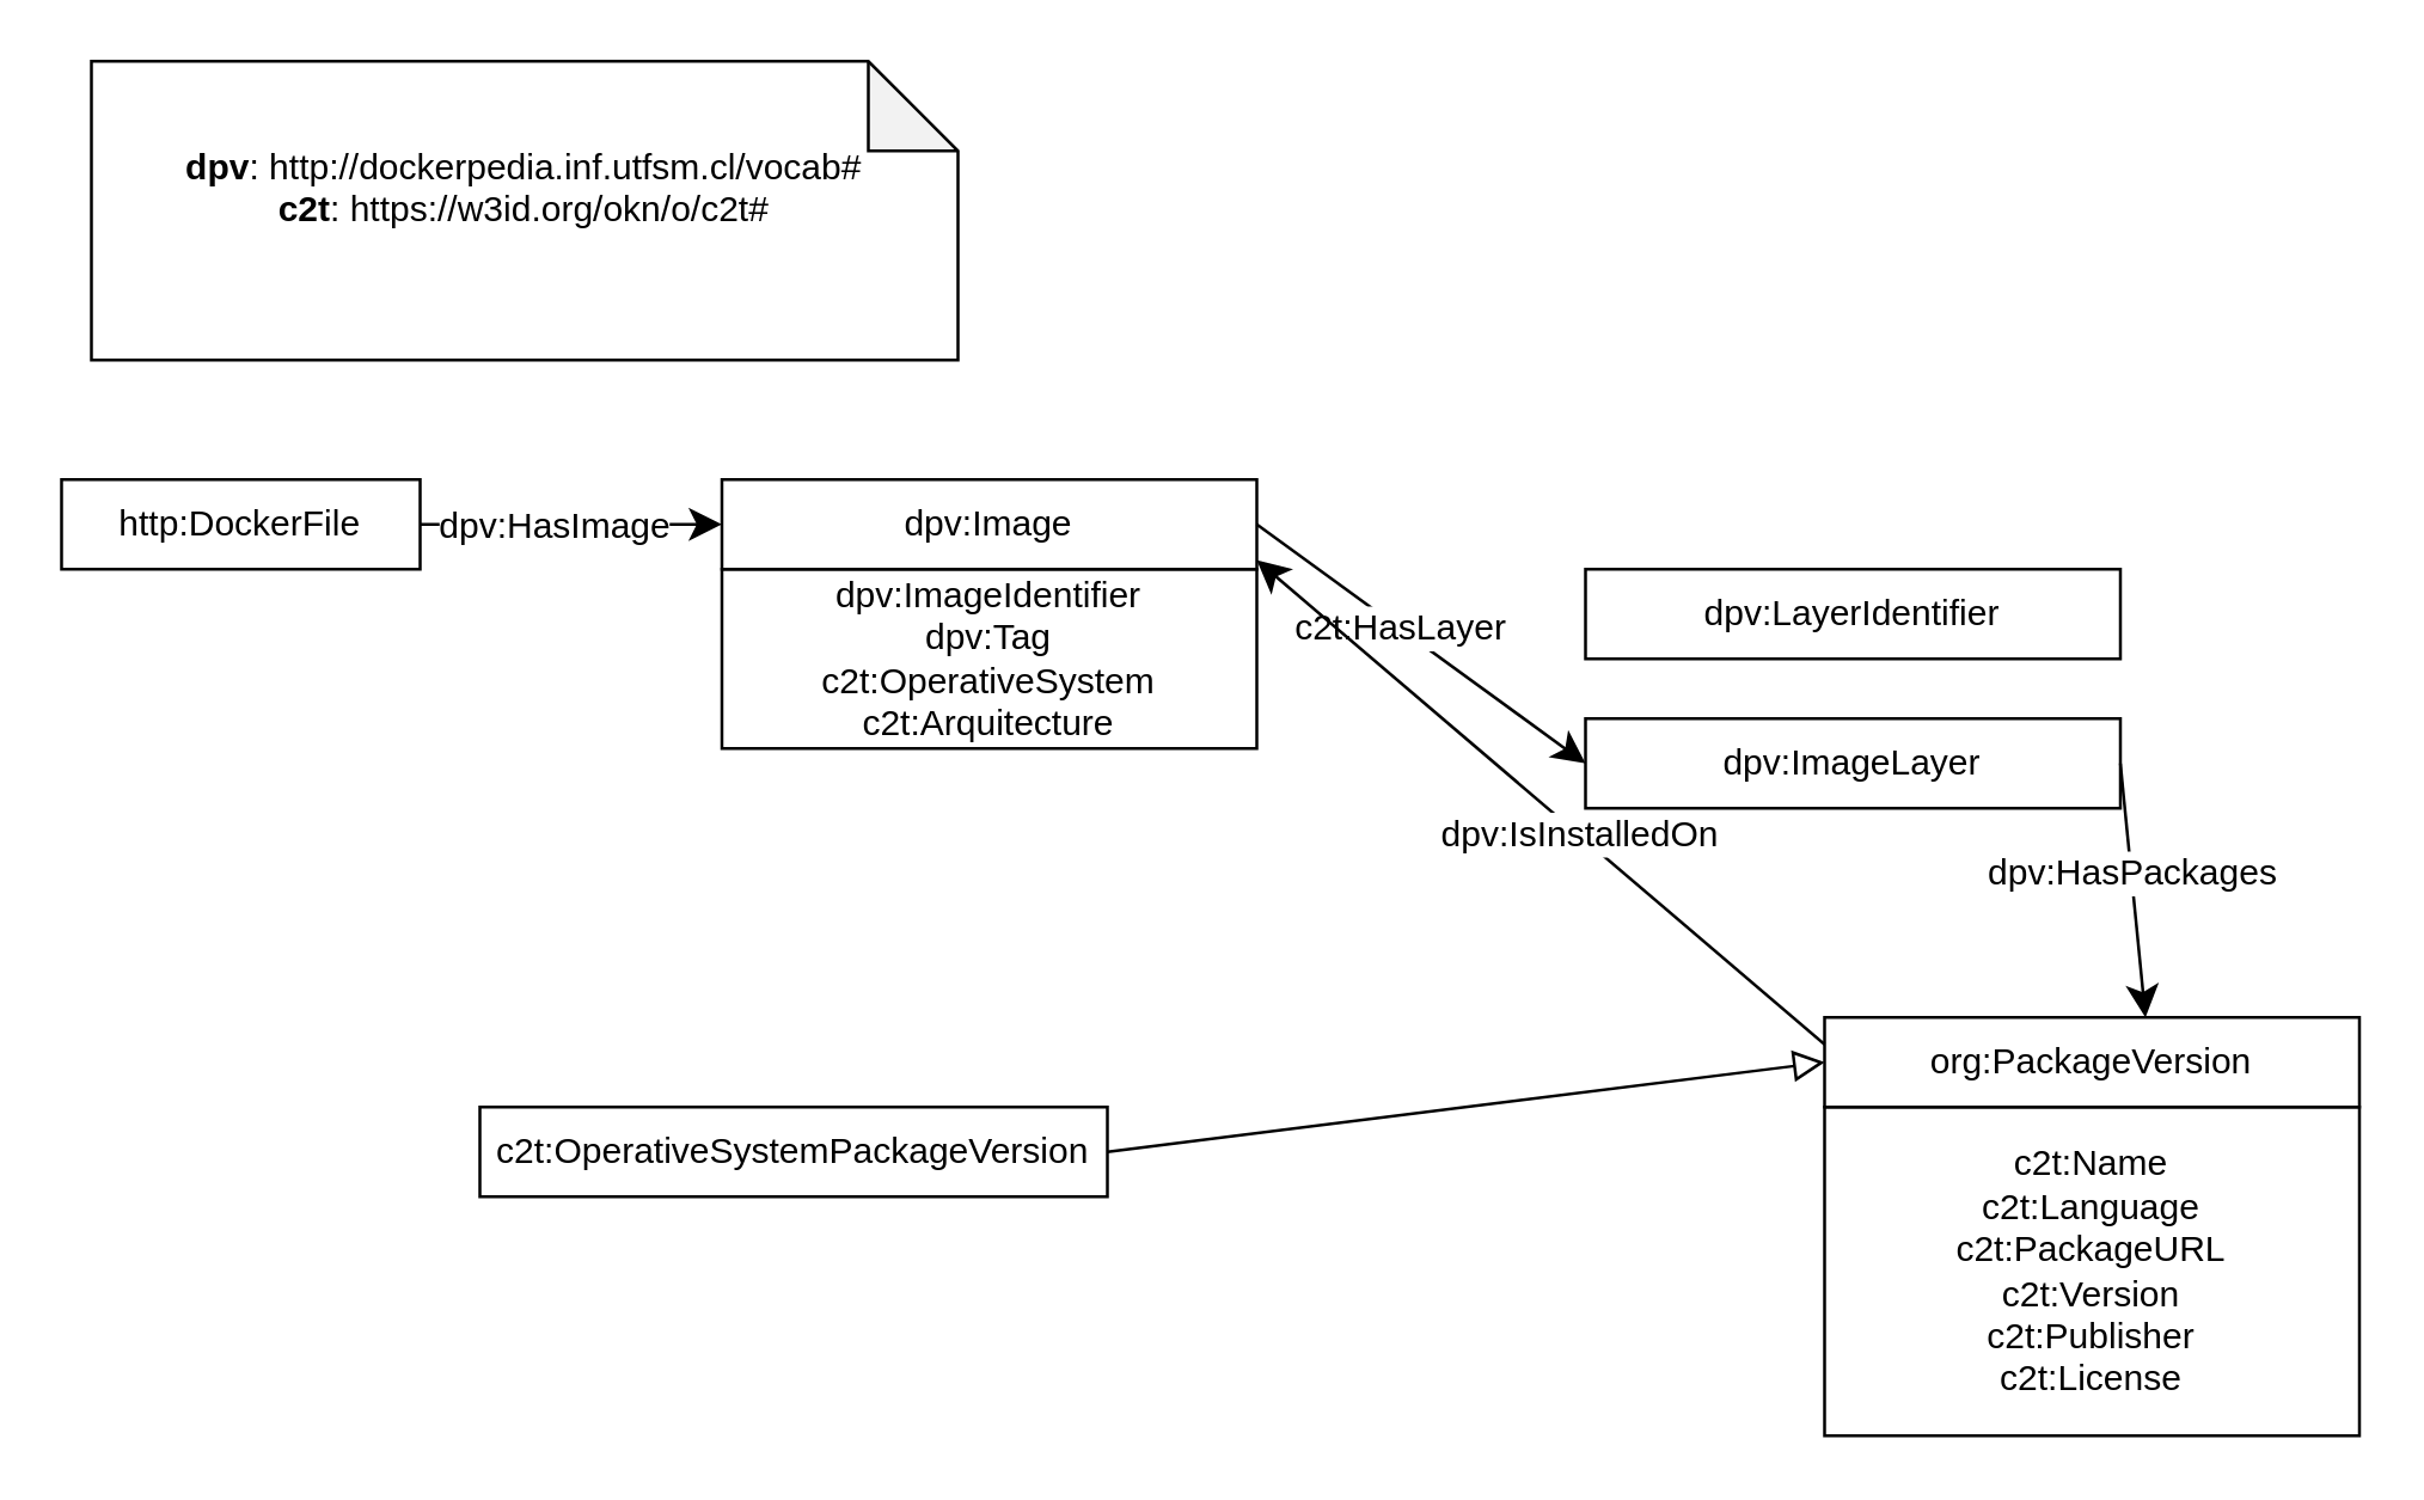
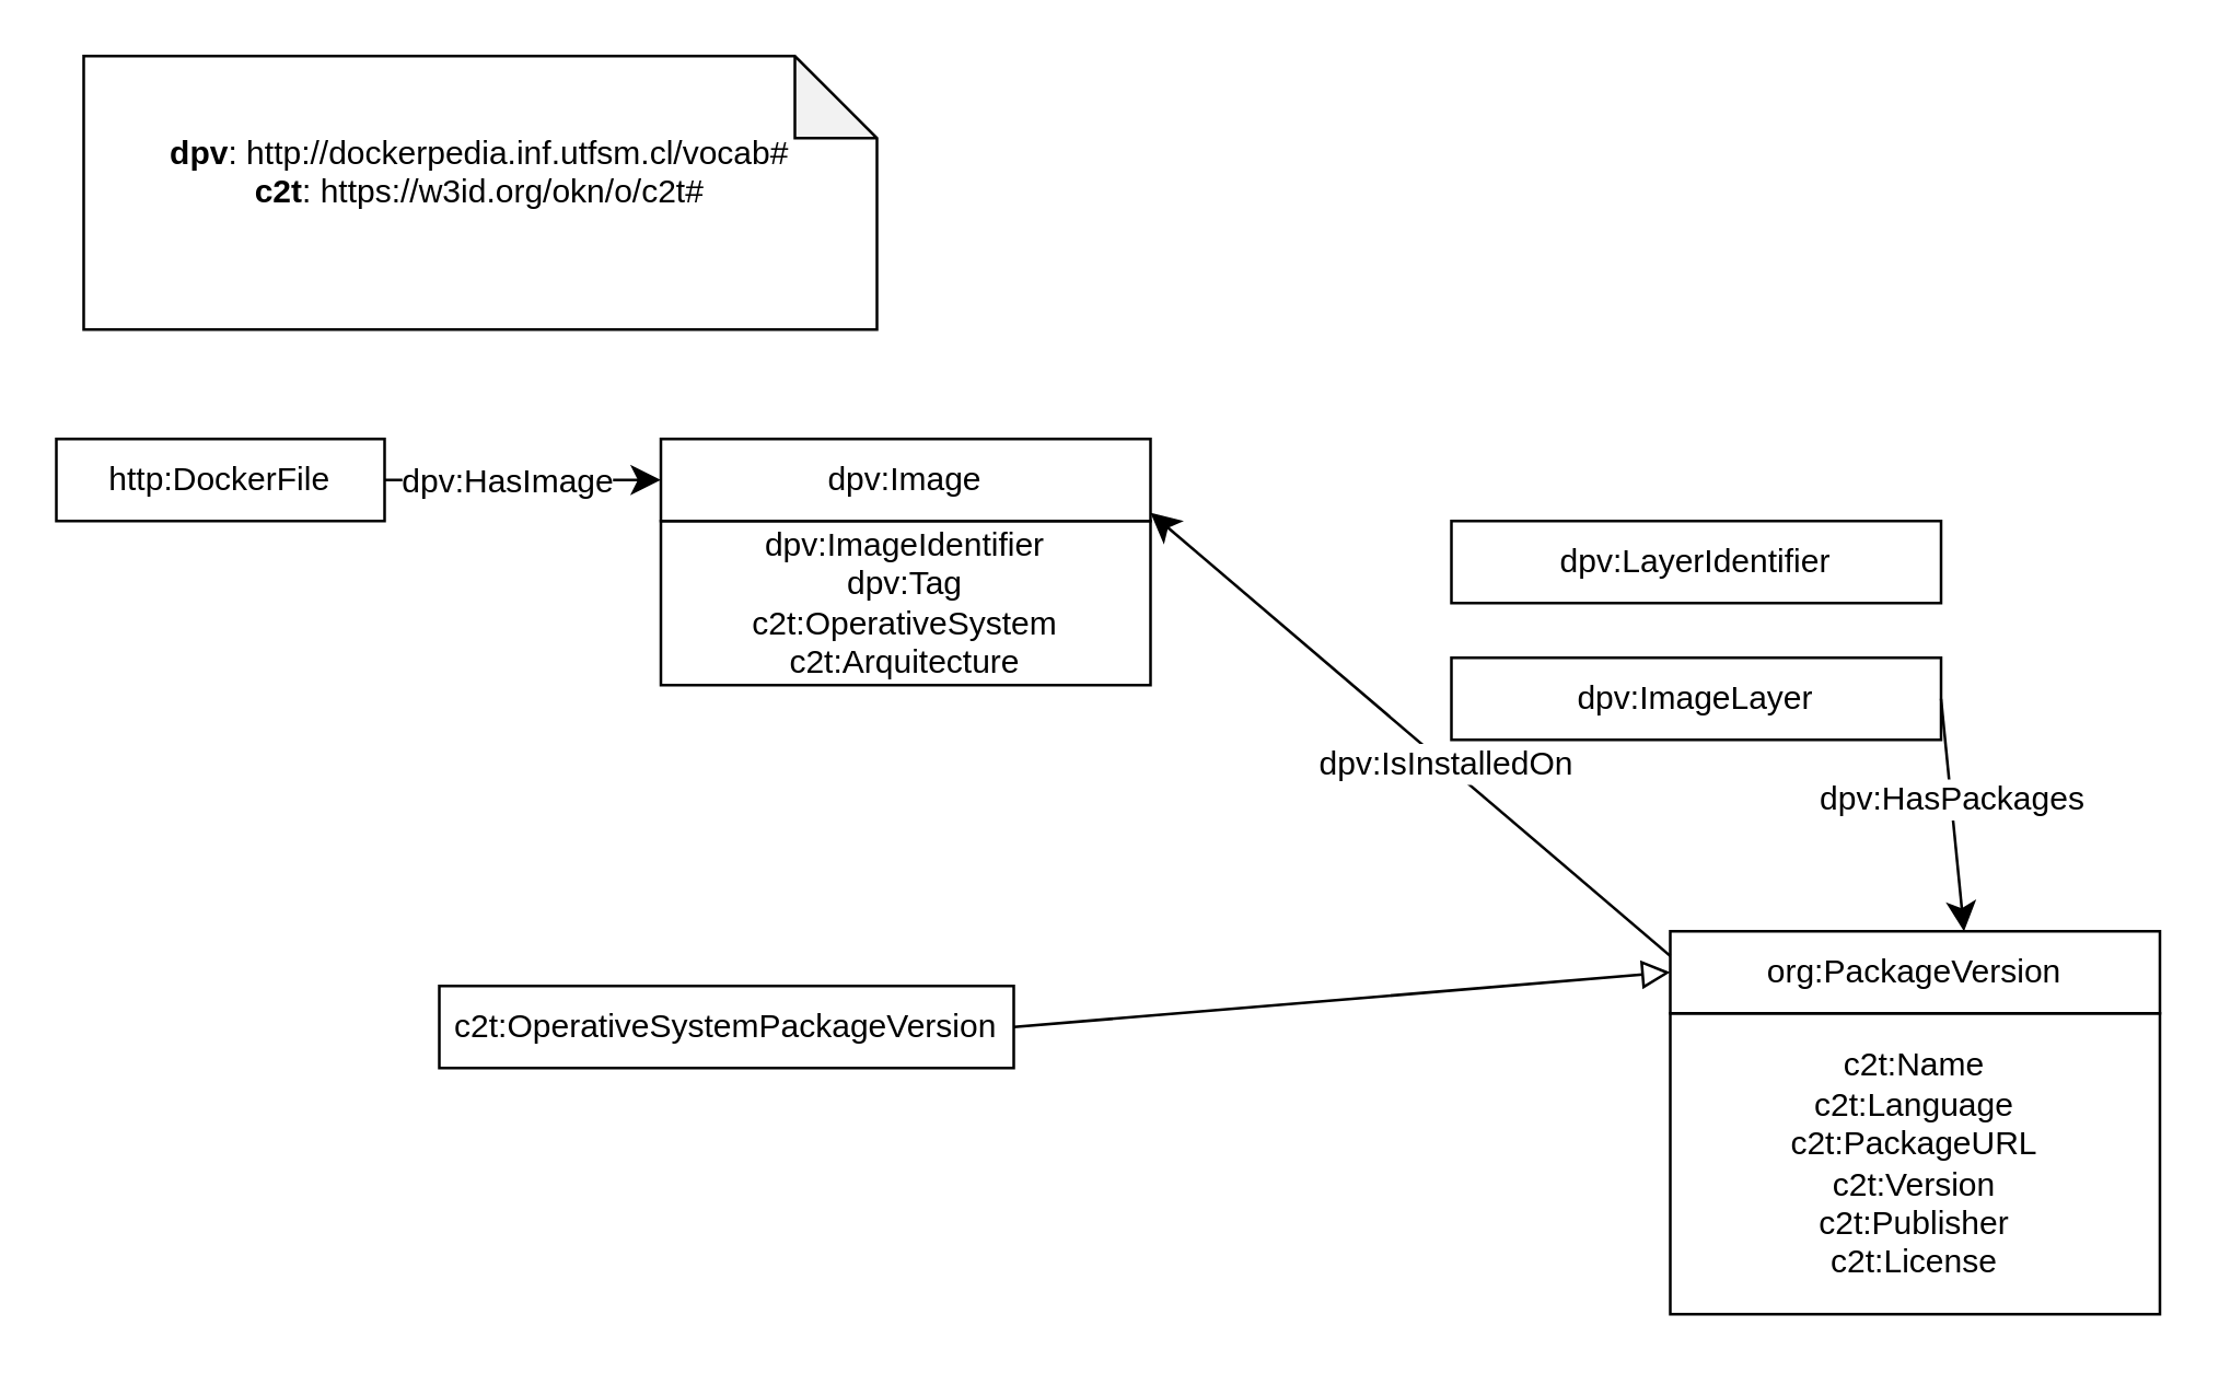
  <mxCell id="0" />
  <mxCell id="1" parent="0" />
  <mxCell id="2" value="http:DockerFile" style="rounded=0;whiteSpace=wrap;html=1;snapToPoint=1;points=[[0.1,0],[0.2,0],[0.3,0],[0.4,0],[0.5,0],[0.6,0],[0.7,0],[0.8,0],[0.9,0],[0,0.1],[0,0.3],[0,0.5],[0,0.7],[0,0.9],[0.1,1],[0.2,1],[0.3,1],[0.4,1],[0.5,1],[0.6,1],[0.7,1],[0.8,1],[0.9,1],[1,0.1],[1,0.3],[1,0.5],[1,0.7],[1,0.9]];" parent="1" vertex="1"><mxGeometry x="20" y="160" width="120" height="30" as="geometry" /></mxCell>
  <mxCell id="3" value="&lt;div&gt;&lt;b&gt;dpv&lt;/b&gt;: http://dockerpedia.inf.utfsm.cl/vocab#&lt;/div&gt;&lt;div&gt;&lt;div&gt;&lt;b&gt;c2t&lt;/b&gt;: https://w3id.org/okn/o/c2t#&lt;/div&gt;&lt;/div&gt;&lt;div&gt;&lt;br&gt;&lt;/div&gt;" style="shape=note;whiteSpace=wrap;html=1;backgroundOutline=1;darkOpacity=0.05;" parent="1" vertex="1"><mxGeometry x="30" y="20" width="290" height="100" as="geometry" /></mxCell>
- <mxCell id="4" value="c2t:OperativeSystemPackageVersion" style="rounded=0;whiteSpace=wrap;html=1;snapToPoint=1;points=[[0.1,0],[0.2,0],[0.3,0],[0.4,0],[0.5,0],[0.6,0],[0.7,0],[0.8,0],[0.9,0],[0,0.1],[0,0.3],[0,0.5],[0,0.7],[0,0.9],[0.1,1],[0.2,1],[0.3,1],[0.4,1],[0.5,1],[0.6,1],[0.7,1],[0.8,1],[0.9,1],[1,0.1],[1,0.3],[1,0.5],[1,0.7],[1,0.9]];" parent="1" vertex="1"><mxGeometry x="160" y="370" width="210" height="30" as="geometry" /></mxCell>
+ <mxCell id="4" value="c2t:OperativeSystemPackageVersion" style="rounded=0;whiteSpace=wrap;html=1;snapToPoint=1;points=[[0.1,0],[0.2,0],[0.3,0],[0.4,0],[0.5,0],[0.6,0],[0.7,0],[0.8,0],[0.9,0],[0,0.1],[0,0.3],[0,0.5],[0,0.7],[0,0.9],[0.1,1],[0.2,1],[0.3,1],[0.4,1],[0.5,1],[0.6,1],[0.7,1],[0.8,1],[0.9,1],[1,0.1],[1,0.3],[1,0.5],[1,0.7],[1,0.9]];" parent="1" vertex="1"><mxGeometry x="160" y="360" width="210" height="30" as="geometry" /></mxCell>
  <mxCell id="5" value="dpv:ImageIdentifier&lt;br&gt;dpv:Tag&lt;br&gt;c2t:OperativeSystem&lt;br&gt;c2t:Arquitecture" style="rounded=0;whiteSpace=wrap;html=1;snapToPoint=1;points=[[0.1,0],[0.2,0],[0.3,0],[0.4,0],[0.5,0],[0.6,0],[0.7,0],[0.8,0],[0.9,0],[0,0.1],[0,0.3],[0,0.5],[0,0.7],[0,0.9],[0.1,1],[0.2,1],[0.3,1],[0.4,1],[0.5,1],[0.6,1],[0.7,1],[0.8,1],[0.9,1],[1,0.1],[1,0.3],[1,0.5],[1,0.7],[1,0.9]];" parent="1" vertex="1"><mxGeometry x="241" y="190" width="179" height="60" as="geometry" /></mxCell>
  <mxCell id="6" value="dpv:Image" style="rounded=0;whiteSpace=wrap;html=1;snapToPoint=1;points=[[0.1,0],[0.2,0],[0.3,0],[0.4,0],[0.5,0],[0.6,0],[0.7,0],[0.8,0],[0.9,0],[0,0.1],[0,0.3],[0,0.5],[0,0.7],[0,0.9],[0.1,1],[0.2,1],[0.3,1],[0.4,1],[0.5,1],[0.6,1],[0.7,1],[0.8,1],[0.9,1],[1,0.1],[1,0.3],[1,0.5],[1,0.7],[1,0.9]];" parent="1" vertex="1"><mxGeometry x="241" y="160" width="179" height="30" as="geometry" /></mxCell>
  <mxCell id="7" value="dpv:LayerIdentifier" style="rounded=0;whiteSpace=wrap;html=1;snapToPoint=1;points=[[0.1,0],[0.2,0],[0.3,0],[0.4,0],[0.5,0],[0.6,0],[0.7,0],[0.8,0],[0.9,0],[0,0.1],[0,0.3],[0,0.5],[0,0.7],[0,0.9],[0.1,1],[0.2,1],[0.3,1],[0.4,1],[0.5,1],[0.6,1],[0.7,1],[0.8,1],[0.9,1],[1,0.1],[1,0.3],[1,0.5],[1,0.7],[1,0.9]];" parent="1" vertex="1"><mxGeometry x="530" y="190" width="179" height="30" as="geometry" /></mxCell>
  <mxCell id="8" value="dpv:ImageLayer" style="rounded=0;whiteSpace=wrap;html=1;snapToPoint=1;points=[[0.1,0],[0.2,0],[0.3,0],[0.4,0],[0.5,0],[0.6,0],[0.7,0],[0.8,0],[0.9,0],[0,0.1],[0,0.3],[0,0.5],[0,0.7],[0,0.9],[0.1,1],[0.2,1],[0.3,1],[0.4,1],[0.5,1],[0.6,1],[0.7,1],[0.8,1],[0.9,1],[1,0.1],[1,0.3],[1,0.5],[1,0.7],[1,0.9]];" parent="1" vertex="1"><mxGeometry x="530" y="240" width="179" height="30" as="geometry" /></mxCell>
  <mxCell id="9" value="c2t:Name&lt;br&gt;c2t:Language&lt;br&gt;c2t:PackageURL&lt;br&gt;c2t:Version&lt;br&gt;c2t:Publisher&lt;br&gt;c2t:License" style="rounded=0;whiteSpace=wrap;html=1;snapToPoint=1;points=[[0.1,0],[0.2,0],[0.3,0],[0.4,0],[0.5,0],[0.6,0],[0.7,0],[0.8,0],[0.9,0],[0,0.1],[0,0.3],[0,0.5],[0,0.7],[0,0.9],[0.1,1],[0.2,1],[0.3,1],[0.4,1],[0.5,1],[0.6,1],[0.7,1],[0.8,1],[0.9,1],[1,0.1],[1,0.3],[1,0.5],[1,0.7],[1,0.9]];" parent="1" vertex="1"><mxGeometry x="610" y="370" width="179" height="110" as="geometry" /></mxCell>
  <mxCell id="10" value="org:PackageVersion" style="rounded=0;whiteSpace=wrap;html=1;snapToPoint=1;points=[[0.1,0],[0.2,0],[0.3,0],[0.4,0],[0.5,0],[0.6,0],[0.7,0],[0.8,0],[0.9,0],[0,0.1],[0,0.3],[0,0.5],[0,0.7],[0,0.9],[0.1,1],[0.2,1],[0.3,1],[0.4,1],[0.5,1],[0.6,1],[0.7,1],[0.8,1],[0.9,1],[1,0.1],[1,0.3],[1,0.5],[1,0.7],[1,0.9]];" parent="1" vertex="1"><mxGeometry x="610" y="340" width="179" height="30" as="geometry" /></mxCell>
  <mxCell id="11" value="" style="endArrow=classic;html=1;exitX=1;exitY=0.5;exitDx=0;exitDy=0;endSize=8;arcSize=0;rounded=0;entryX=0;entryY=0.5;entryDx=0;entryDy=0;" parent="1" source="2" target="6" edge="1"><mxGeometry width="50" height="50" relative="1" as="geometry"><mxPoint x="330" y="300" as="sourcePoint" /><mxPoint x="527" y="300" as="targetPoint" /></mxGeometry></mxCell>
  <mxCell id="12" value="dpv:HasImage" style="text;html=1;align=center;verticalAlign=middle;resizable=0;points=[];labelBackgroundColor=#ffffff;" parent="11" connectable="0" vertex="1"><mxGeometry x="-0.127" relative="1" as="geometry"><mxPoint as="offset" /></mxGeometry></mxCell>
- <mxCell id="13" value="" style="endArrow=classic;html=1;endSize=8;arcSize=0;rounded=0;exitX=1;exitY=0.5;exitDx=0;exitDy=0;entryX=0;entryY=0.5;entryDx=0;entryDy=0;" parent="1" source="6" target="8" edge="1"><mxGeometry width="50" height="50" relative="1" as="geometry"><mxPoint x="460" y="120" as="sourcePoint" /><mxPoint x="470" y="120" as="targetPoint" /></mxGeometry></mxCell>
- <mxCell id="14" value="c2t:HasLayer" style="text;html=1;align=center;verticalAlign=middle;resizable=0;points=[];labelBackgroundColor=#ffffff;" parent="13" connectable="0" vertex="1"><mxGeometry x="-0.127" relative="1" as="geometry"><mxPoint as="offset" /></mxGeometry></mxCell>
  <mxCell id="15" value="" style="endArrow=classic;html=1;exitX=1;exitY=0.5;exitDx=0;exitDy=0;entryX=0.6;entryY=0;entryDx=0;entryDy=0;endSize=8;arcSize=0;rounded=0;" parent="1" source="8" target="10" edge="1"><mxGeometry width="50" height="50" relative="1" as="geometry"><mxPoint x="160" y="225" as="sourcePoint" /><mxPoint x="300" y="225" as="targetPoint" /></mxGeometry></mxCell>
  <mxCell id="16" value="dpv:HasPackages" style="text;html=1;align=center;verticalAlign=middle;resizable=0;points=[];labelBackgroundColor=#ffffff;" parent="15" connectable="0" vertex="1"><mxGeometry x="-0.127" relative="1" as="geometry"><mxPoint as="offset" /></mxGeometry></mxCell>
  <mxCell id="17" value="" style="endArrow=classic;html=1;exitX=0;exitY=0.3;exitDx=0;exitDy=0;entryX=1;entryY=0.9;entryDx=0;entryDy=0;endSize=8;arcSize=0;rounded=0;" parent="1" source="10" target="6" edge="1"><mxGeometry width="50" height="50" relative="1" as="geometry"><mxPoint x="180" y="245" as="sourcePoint" /><mxPoint x="320" y="245" as="targetPoint" /></mxGeometry></mxCell>
  <mxCell id="18" value="dpv:IsInstalledOn" style="text;html=1;align=center;verticalAlign=middle;resizable=0;points=[];labelBackgroundColor=#ffffff;" parent="17" connectable="0" vertex="1"><mxGeometry x="-0.127" relative="1" as="geometry"><mxPoint as="offset" /></mxGeometry></mxCell>
  <mxCell id="19" value="" style="endArrow=block;html=1;fontColor=#000099;exitX=1;exitY=0.5;exitDx=0;exitDy=0;endFill=0;entryX=0;entryY=0.5;entryDx=0;entryDy=0;endSize=8;arcSize=0;rounded=0;" parent="1" source="4" target="10" edge="1"><mxGeometry width="50" height="50" relative="1" as="geometry"><mxPoint x="400" y="380" as="sourcePoint" /><mxPoint x="400" y="310" as="targetPoint" /></mxGeometry></mxCell>
